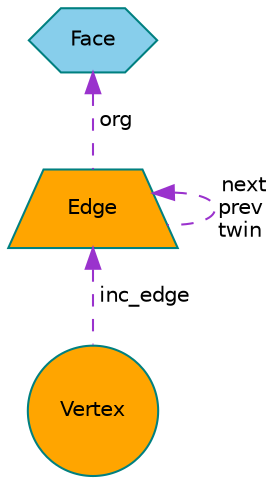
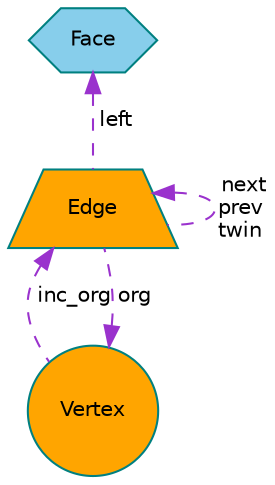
  digraph {
    node [color=teal fillcolor=orange fontname=Helvetica fontsize=10 style=filled]
    edge [color=darkorchid3 dir=back fontname=Helvetica fontsize=10 labelfontname=Helvetica labelfontsize=10 style=dashed]
    n1 [fillcolor=skyblue fontcolor=black height=0.2 label=Face shape=hexagon width=0.4]
    n2 [height=0.2 label="Edge" shape=trapezium width=0.4]
    n3 [height=0.2 label=Vertex shape=circle width=0.4]
-   n1 -> n2 [label=" org"]
+   n1 -> n2 [label=" left"]
    n2 -> n2 [label=" next\nprev\ntwin"]
-   n2 -> n3 [label=" inc_edge"]
+   n2 -> n3 [label=" inc_org"]
+   n3 -> n2 [label=" org"]
  }
